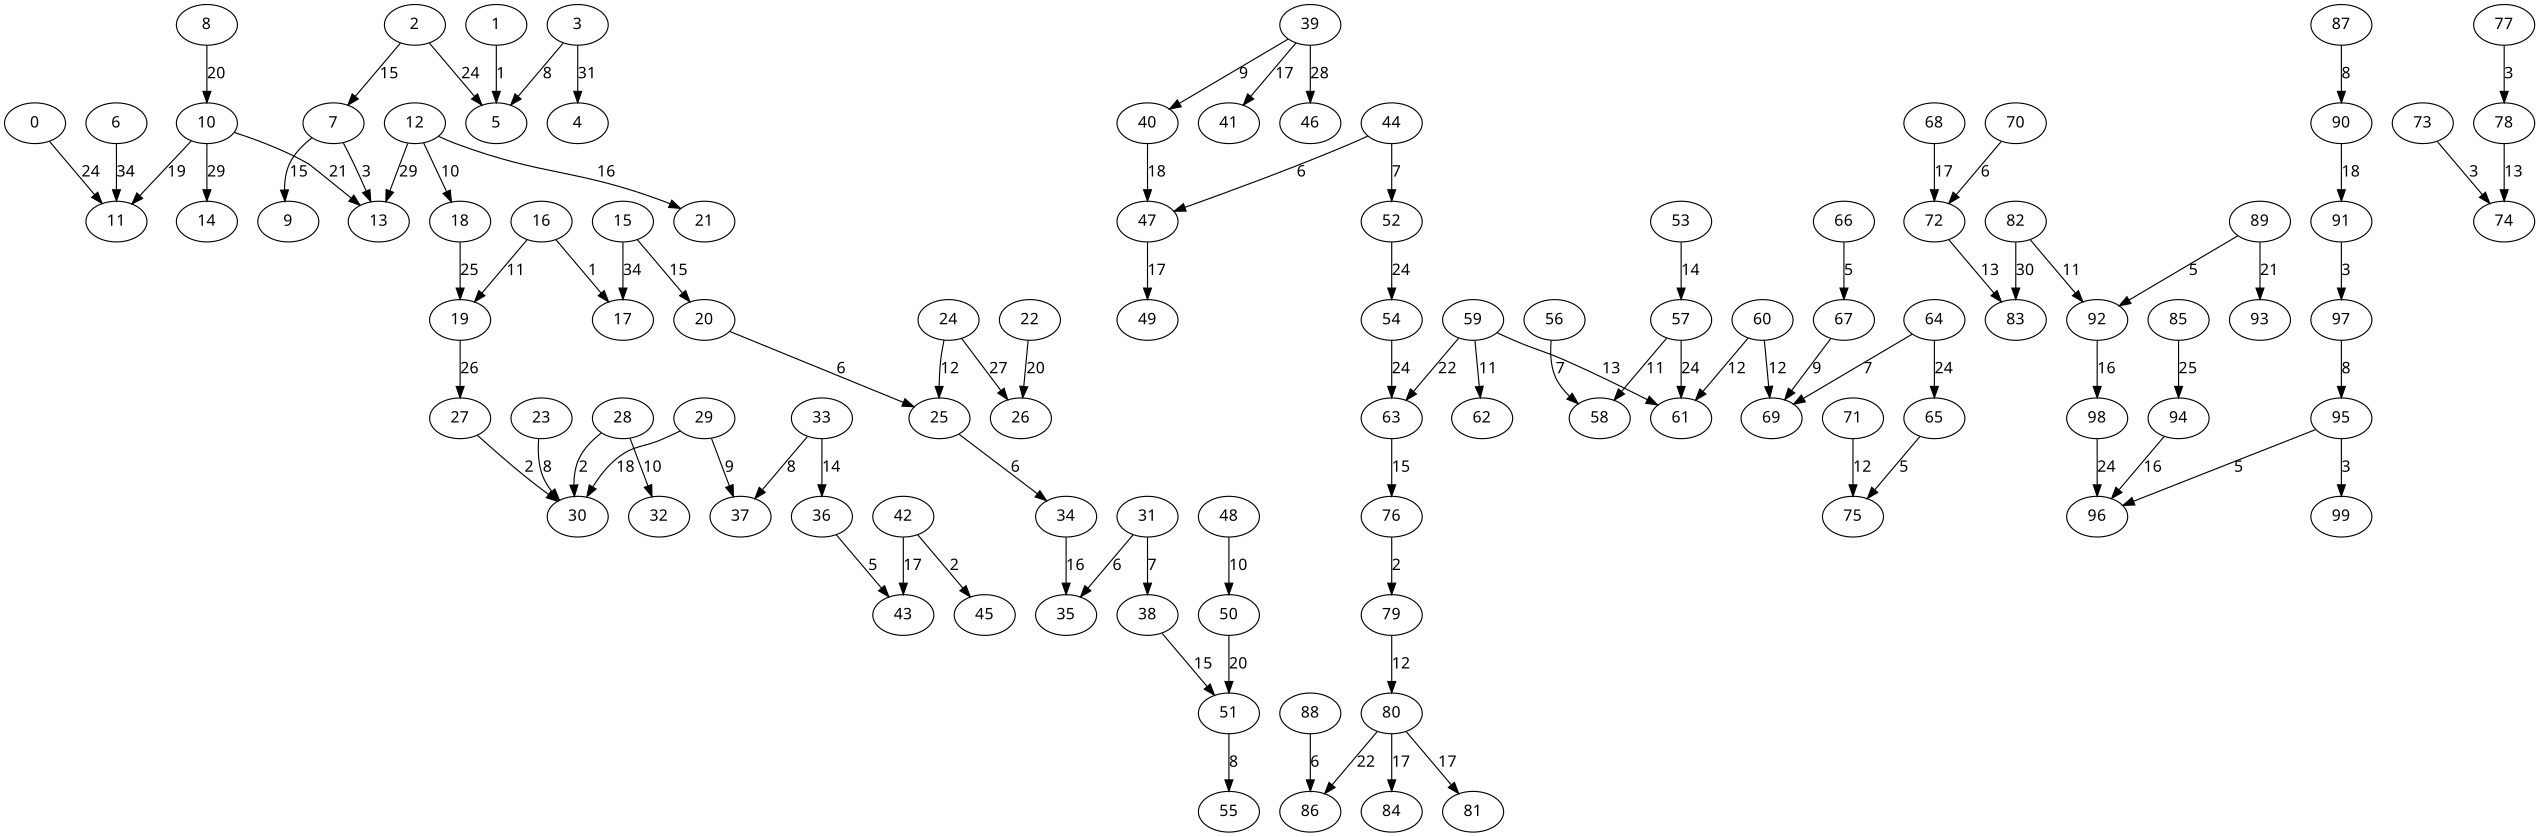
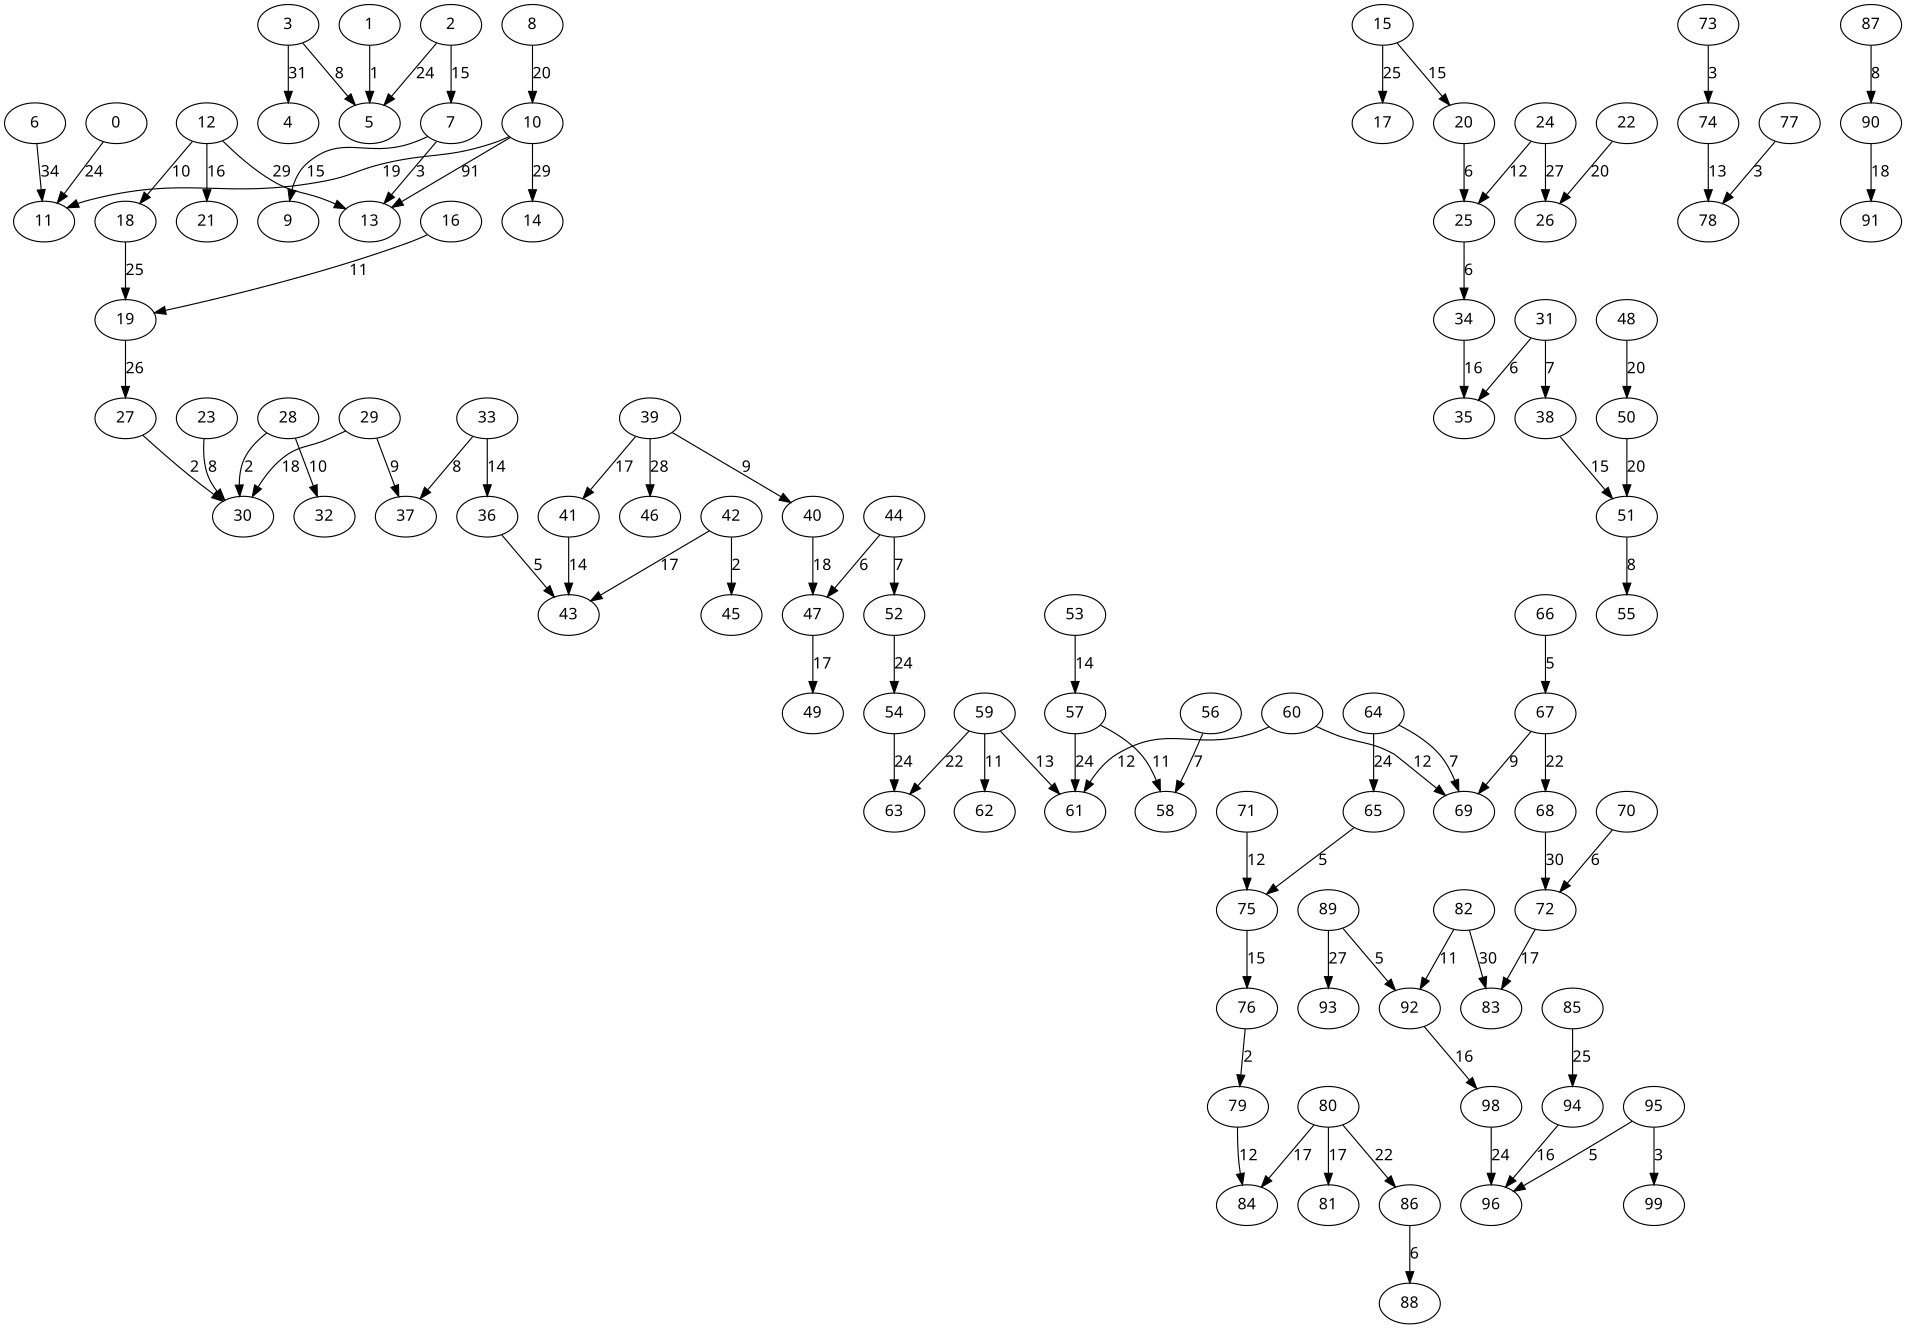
  digraph {
    fontname="Noto Sans"
    node [fontname="Noto Sans"]
    edge [fontname="Noto Sans" weight=24]
    0
    11
    1
    5
    2
    7
    9
    13
    3
    4
    6
    8
    10
    14
    12
    18
    21
    19
    15
    17
    20
    25
    16
    27
    30
    34
    22
    26
    23
    24
    35
    28
    32
    29
    37
    31
    38
    51
    33
    36
    43
    55
    39
    40
    41
    46
    47
    42
    45
    49
    44
    52
    54
    48
    50
    63
    53
    57
    58
    61
    56
    59
    62
    60
    69
    64
    65
    75
    76
    66
    67
    68
    72
    83
    70
    71
    73
    74
    78
    79
    77
    84
    80
    81
    86
    88
    82
    92
    98
    85
    94
    96
    87
    90
    91
    89
    93
-   97
    95
    99
    0 -> 11 [label=24]
    1 -> 5 [label=1 weight=9]
    2 -> 5 [label=24]
    2 -> 7 [label=15 weight=15]
    7 -> 9 [label=15 weight=15]
    7 -> 13 [label=3 weight=3]
    3 -> 5 [label=8 weight=8]
    3 -> 4 [label=31 weight=31]
    6 -> 11 [label=34 weight=34]
    8 -> 10 [label=20 weight=20]
    10 -> 11 [label=19 weight=19]
-   10 -> 13 [label=21 weight=21]
+   10 -> 13 [label=91 weight=21]
    10 -> 14 [label=29 weight=29]
    12 -> 13 [label=29 weight=29]
    12 -> 18 [label=10 weight=10]
    12 -> 21 [label=16 weight=16]
    18 -> 19 [label=25 weight=25]
    19 -> 27 [label=26 weight=26]
-   15 -> 17 [label=34 weight=25]
+   15 -> 17 [label=25 weight=25]
    15 -> 20 [label=15 weight=15]
    20 -> 25 [label=6 weight=6]
    25 -> 34 [label=6 weight=6]
    16 -> 19 [label=11 weight=11]
-   16 -> 17 [label=1 weight=1]
    27 -> 30 [label=2 weight=2]
    34 -> 35 [label=16 weight=16]
    22 -> 26 [label=20 weight=20]
    23 -> 30 [label=8 weight=8]
    24 -> 25 [label=12 weight=12]
    24 -> 26 [label=27 weight=27]
    28 -> 30 [label=2 weight=2]
    28 -> 32 [label=10 weight=10]
    29 -> 30 [label=18 weight=18]
    29 -> 37 [label=9 weight=9]
    31 -> 35 [label=6 weight=6]
    31 -> 38 [label=7 weight=7]
    38 -> 51 [label=15 weight=15]
    51 -> 55 [label=8 weight=8]
    33 -> 37 [label=8 weight=2]
    33 -> 36 [label=14 weight=14]
    36 -> 43 [label=5 weight=5]
    39 -> 40 [label=9 weight=9]
    39 -> 41 [label=17 weight=17]
    39 -> 46 [label=28 weight=28]
    40 -> 47 [label=18 weight=18]
+   41 -> 43 [label=14 weight=14]
    47 -> 49 [label=17 weight=17]
    42 -> 43 [label=17 weight=17]
    42 -> 45 [label=2 weight=2]
    44 -> 47 [label=6 weight=6]
    44 -> 52 [label=7 weight=7]
    52 -> 54 [label=24]
    54 -> 63 [label=24]
-   48 -> 50 [label=10 weight=10]
+   48 -> 50 [label=20 weight=10]
    50 -> 51 [label=20 weight=20]
    53 -> 57 [label=14 weight=14]
    57 -> 58 [label=11 weight=11]
    57 -> 61 [label=24]
    56 -> 58 [label=7 weight=7]
    59 -> 63 [label=22 weight=22]
    59 -> 61 [label=13 weight=13]
    59 -> 62 [label=11 weight=11]
    60 -> 61 [label=12 weight=12]
    60 -> 69 [label=12 weight=12]
    64 -> 69 [label=7 weight=7]
    64 -> 65 [label=24]
    65 -> 75 [label=5 weight=5]
-   63 -> 76 [label=15 weight=15]
+   75 -> 76 [label=15 weight=15]
    76 -> 79 [label=2 weight=2]
    66 -> 67 [label=5 weight=5]
    67 -> 69 [label=9 weight=9]
-   68 -> 72 [label=17 weight=17]
-   72 -> 83 [label=13 weight=13]
+   67 -> 68 [label=22 weight=22]
+   68 -> 72 [label=30 weight=17]
+   72 -> 83 [label=17 weight=13]
    70 -> 72 [label=6 weight=6]
    71 -> 75 [label=12 weight=12]
    73 -> 74 [label=3 weight=3]
-   78 -> 74 [label=13 weight=13]
-   79 -> 80 [label=12 weight=12]
+   74 -> 78 [label=13 weight=13]
+   79 -> 84 [label=12 weight=12]
    77 -> 78 [label=3 weight=3]
    80 -> 84 [label=17 weight=17]
    80 -> 81 [label=17 weight=17]
    80 -> 86 [label=22 weight=22]
-   88 -> 86 [label=6 weight=6]
+   86 -> 88 [label=6 weight=6]
    82 -> 83 [label=30 weight=30]
    82 -> 92 [label=11 weight=11]
    92 -> 98 [label=16 weight=16]
    98 -> 96 [label=24]
    85 -> 94 [label=25 weight=25]
    94 -> 96 [label=16 weight=16]
    87 -> 90 [label=8 weight=8]
    90 -> 91 [label=18 weight=18]
-   91 -> 97 [label=3 weight=3]
    89 -> 92 [label=5 weight=5]
-   89 -> 93 [label=21 weight=27]
-   97 -> 95 [label=8 weight=8]
+   89 -> 93 [label=27 weight=27]
    95 -> 96 [label=5 weight=5]
    95 -> 99 [label=3 weight=3]
  }
